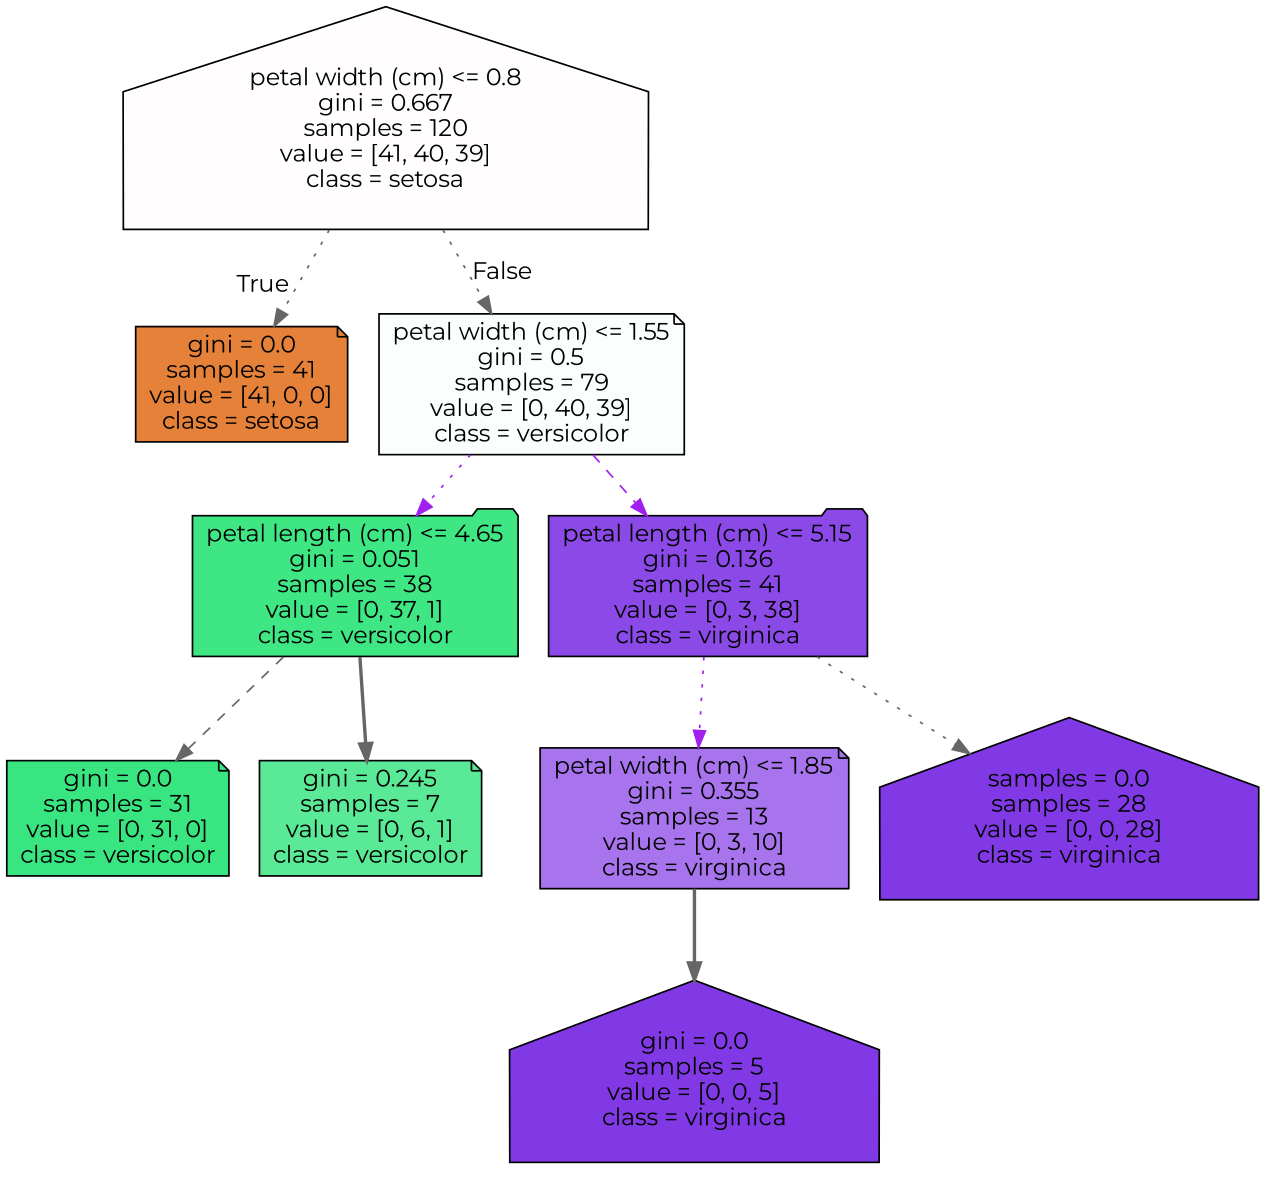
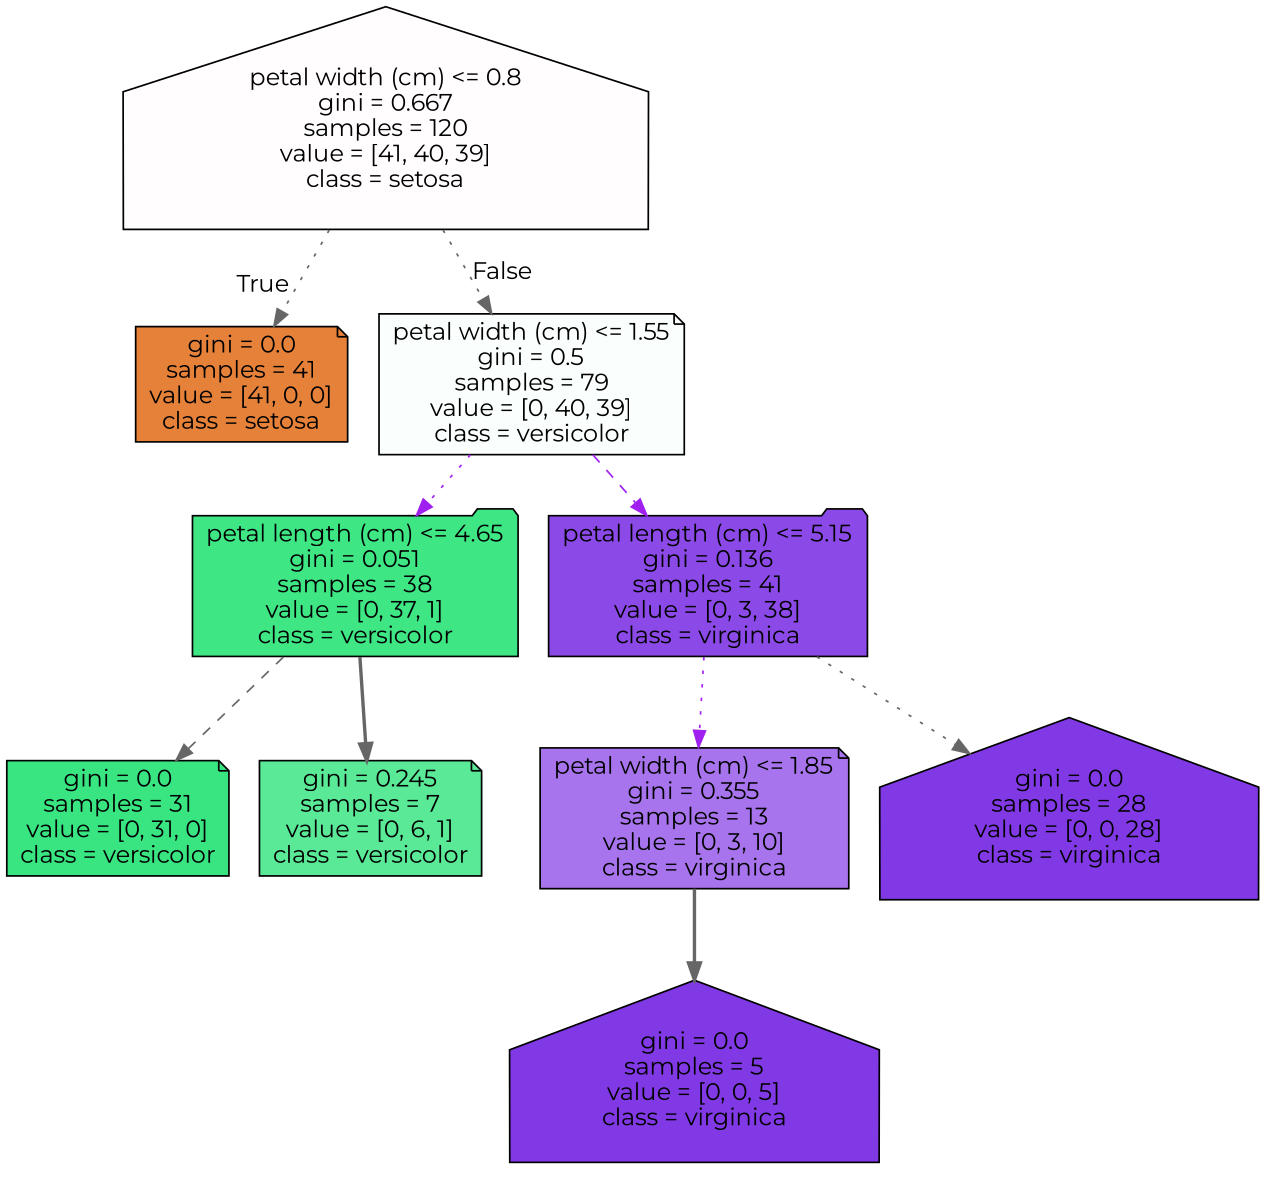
  digraph {
    fontname=Montserrat
    node [color=black fillcolor="#8139e5" fontname=Montserrat shape=note style=filled]
    edge [color=gray40 fontname=Montserrat style=dotted]
    n1 [fillcolor="#fffdfd" label="petal width (cm) <= 0.8\ngini = 0.667\nsamples = 120\nvalue = [41, 40, 39]\nclass = setosa" shape=house]
    n2 [fillcolor="#e58139" label="gini = 0.0\nsamples = 41\nvalue = [41, 0, 0]\nclass = setosa"]
    n3 [fillcolor="#fafefc" label="petal width (cm) <= 1.55\ngini = 0.5\nsamples = 79\nvalue = [0, 40, 39]\nclass = versicolor"]
    n4 [fillcolor="#3ee684" label="petal length (cm) <= 4.65\ngini = 0.051\nsamples = 38\nvalue = [0, 37, 1]\nclass = versicolor" shape=folder]
    n5 [fillcolor="#8b49e7" label="petal length (cm) <= 5.15\ngini = 0.136\nsamples = 41\nvalue = [0, 3, 38]\nclass = virginica" shape=folder]
    n6 [fillcolor="#39e581" label="gini = 0.0\nsamples = 31\nvalue = [0, 31, 0]\nclass = versicolor"]
    n7 [fillcolor="#5ae996" label="gini = 0.245\nsamples = 7\nvalue = [0, 6, 1]\nclass = versicolor"]
    n8 [fillcolor="#a774ed" label="petal width (cm) <= 1.85\ngini = 0.355\nsamples = 13\nvalue = [0, 3, 10]\nclass = virginica"]
-   n9 [label="samples = 0.0\nsamples = 28\nvalue = [0, 0, 28]\nclass = virginica" shape=house]
+   n9 [label="gini = 0.0\nsamples = 28\nvalue = [0, 0, 28]\nclass = virginica" shape=house]
    n10 [label="gini = 0.0\nsamples = 5\nvalue = [0, 0, 5]\nclass = virginica" shape=house]
    n1 -> n2 [headlabel=True labelangle=45 labeldistance=2.5]
    n1 -> n3 [headlabel=False labelangle=-45 labeldistance=2.5]
    n3 -> n4 [color=purple]
    n3 -> n5 [color=purple style=dashed]
    n4 -> n6 [style=dashed]
    n4 -> n7 [style=bold]
    n5 -> n8 [color=purple]
    n5 -> n9
    n8 -> n10 [style=bold]
  }
